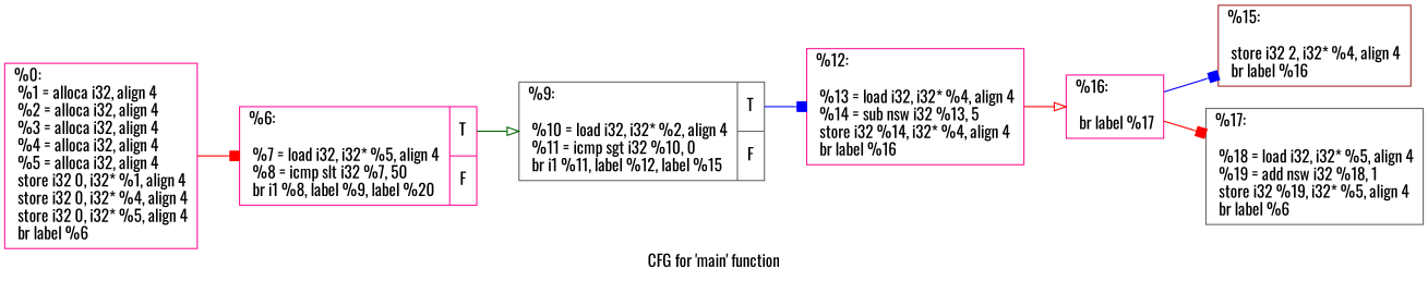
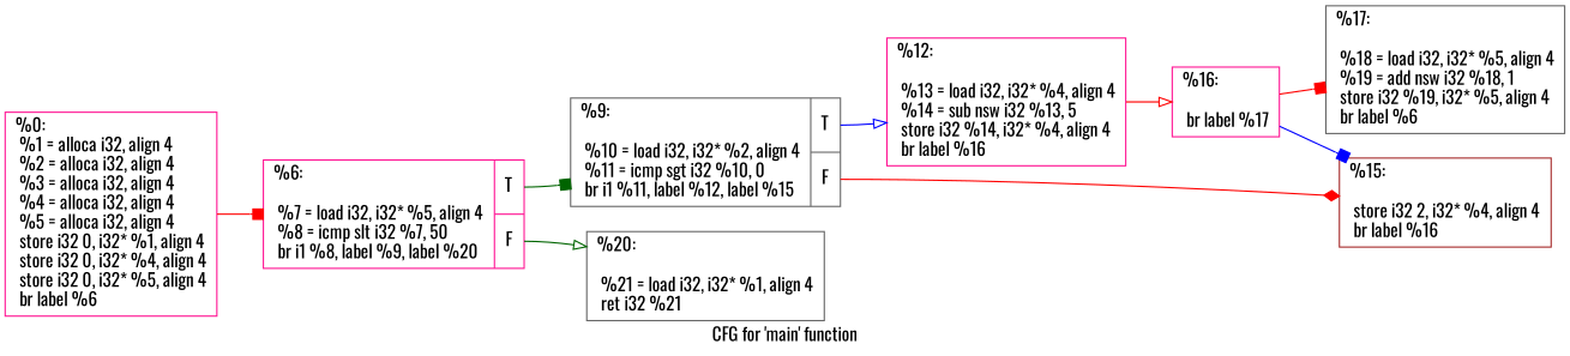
  digraph {
    fontname=Oswald
    label="CFG for 'main' function"
    rankdir=LR
    node [color=deeppink fontname=Oswald shape=record]
    edge [arrowhead=box color=red fontname=Oswald]
    n1 [label="{%0:\l  %1 = alloca i32, align 4\l  %2 = alloca i32, align 4\l  %3 = alloca i32, align 4\l  %4 = alloca i32, align 4\l  %5 = alloca i32, align 4\l  store i32 0, i32* %1, align 4\l  store i32 0, i32* %4, align 4\l  store i32 0, i32* %5, align 4\l  br label %6\l}"]
    n2 [label="{%6:\l\l  %7 = load i32, i32* %5, align 4\l  %8 = icmp slt i32 %7, 50\l  br i1 %8, label %9, label %20\l|{<s0>T|<s1>F}}"]
    n3 [color=gray40 label="{%9:\l\l  %10 = load i32, i32* %2, align 4\l  %11 = icmp sgt i32 %10, 0\l  br i1 %11, label %12, label %15\l|{<s0>T|<s1>F}}"]
+   n4 [color=gray40 label="{%20:\l\l  %21 = load i32, i32* %1, align 4\l  ret i32 %21\l}"]
    n5 [label="{%12:\l\l  %13 = load i32, i32* %4, align 4\l  %14 = sub nsw i32 %13, 5\l  store i32 %14, i32* %4, align 4\l  br label %16\l}"]
    n6 [color=brown label="{%15:\l\l  store i32 2, i32* %4, align 4\l  br label %16\l}"]
    n7 [label="{%16:\l\l  br label %17\l}"]
    n8 [color=gray40 label="{%17:\l\l  %18 = load i32, i32* %5, align 4\l  %19 = add nsw i32 %18, 1\l  store i32 %19, i32* %5, align 4\l  br label %6\l}"]
    n1 -> n2
-   n2 -> n3 [arrowhead=onormal color=darkgreen tailport=s0]
-   n3 -> n5 [color=blue tailport=s0]
+   n2 -> n3 [color=darkgreen tailport=s0]
+   n2 -> n4 [arrowhead=onormal color=darkgreen tailport=s1]
+   n3 -> n5 [arrowhead=onormal color=blue tailport=s0]
+   n3 -> n6 [arrowhead=diamond tailport=s1]
    n5 -> n7 [arrowhead=onormal]
    n7 -> n6 [color=blue]
    n7 -> n8
  }
